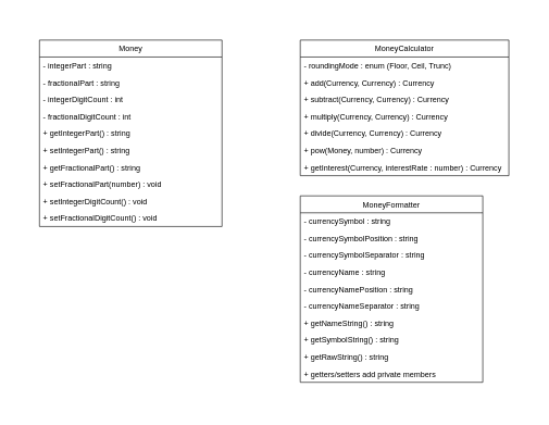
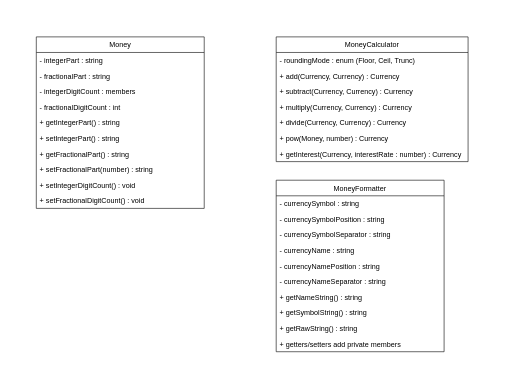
  <mxCell id="0" />
  <mxCell id="1" parent="0" />
  <mxCell id="2" value="" style="rounded=0;whiteSpace=wrap;html=1;fillColor=default;strokeColor=none;movable=0;resizable=0;rotatable=0;deletable=0;editable=0;locked=1;connectable=0;" vertex="1" parent="1"><mxGeometry width="800" height="610" as="geometry" x="20" y="20" /></mxCell>
  <mxCell id="3" value="Money" style="swimlane;fontStyle=0;childLayout=stackLayout;horizontal=1;startSize=26;fillColor=none;horizontalStack=0;resizeParent=1;resizeParentMax=0;resizeLast=0;collapsible=1;marginBottom=0;" vertex="1" parent="1"><mxGeometry x="60" y="61" width="280" height="286" as="geometry" /></mxCell>
  <mxCell id="4" value="- integerPart : string" style="text;strokeColor=none;fillColor=none;align=left;verticalAlign=top;spacingLeft=4;spacingRight=4;overflow=hidden;rotatable=0;points=[[0,0.5],[1,0.5]];portConstraint=eastwest;" vertex="1" parent="3"><mxGeometry y="26" width="280" height="26" as="geometry" /></mxCell>
  <mxCell id="5" value="- fractionalPart : string" style="text;strokeColor=none;fillColor=none;align=left;verticalAlign=top;spacingLeft=4;spacingRight=4;overflow=hidden;rotatable=0;points=[[0,0.5],[1,0.5]];portConstraint=eastwest;" vertex="1" parent="3"><mxGeometry y="52" width="280" height="26" as="geometry" /></mxCell>
- <mxCell id="6" value="- integerDigitCount : int" style="text;strokeColor=none;fillColor=none;align=left;verticalAlign=top;spacingLeft=4;spacingRight=4;overflow=hidden;rotatable=0;points=[[0,0.5],[1,0.5]];portConstraint=eastwest;" vertex="1" parent="3"><mxGeometry y="78" width="280" height="26" as="geometry" /></mxCell>
+ <mxCell id="6" value="- integerDigitCount : members" style="text;strokeColor=none;fillColor=none;align=left;verticalAlign=top;spacingLeft=4;spacingRight=4;overflow=hidden;rotatable=0;points=[[0,0.5],[1,0.5]];portConstraint=eastwest;" vertex="1" parent="3"><mxGeometry y="78" width="280" height="26" as="geometry" /></mxCell>
  <mxCell id="7" value="- fractionalDigitCount : int" style="text;strokeColor=none;fillColor=none;align=left;verticalAlign=top;spacingLeft=4;spacingRight=4;overflow=hidden;rotatable=0;points=[[0,0.5],[1,0.5]];portConstraint=eastwest;" vertex="1" parent="3"><mxGeometry y="104" width="280" height="26" as="geometry" /></mxCell>
  <mxCell id="8" value="+ getIntegerPart() : string" style="text;strokeColor=none;fillColor=none;align=left;verticalAlign=top;spacingLeft=4;spacingRight=4;overflow=hidden;rotatable=0;points=[[0,0.5],[1,0.5]];portConstraint=eastwest;" vertex="1" parent="3"><mxGeometry y="130" width="280" height="26" as="geometry" /></mxCell>
  <mxCell id="9" value="+ setIntegerPart() : string" style="text;strokeColor=none;fillColor=none;align=left;verticalAlign=top;spacingLeft=4;spacingRight=4;overflow=hidden;rotatable=0;points=[[0,0.5],[1,0.5]];portConstraint=eastwest;" vertex="1" parent="3"><mxGeometry y="156" width="280" height="26" as="geometry" /></mxCell>
  <mxCell id="10" value="+ getFractionalPart() : string" style="text;strokeColor=none;fillColor=none;align=left;verticalAlign=top;spacingLeft=4;spacingRight=4;overflow=hidden;rotatable=0;points=[[0,0.5],[1,0.5]];portConstraint=eastwest;" vertex="1" parent="3"><mxGeometry y="182" width="280" height="26" as="geometry" /></mxCell>
- <mxCell id="11" value="+ setFractionalPart(number) : void" style="text;strokeColor=none;fillColor=none;align=left;verticalAlign=top;spacingLeft=4;spacingRight=4;overflow=hidden;rotatable=0;points=[[0,0.5],[1,0.5]];portConstraint=eastwest;" vertex="1" parent="3"><mxGeometry y="208" width="280" height="26" as="geometry" /></mxCell>
+ <mxCell id="11" value="+ setFractionalPart(number) : string" style="text;strokeColor=none;fillColor=none;align=left;verticalAlign=top;spacingLeft=4;spacingRight=4;overflow=hidden;rotatable=0;points=[[0,0.5],[1,0.5]];portConstraint=eastwest;" vertex="1" parent="3"><mxGeometry y="208" width="280" height="26" as="geometry" /></mxCell>
  <mxCell id="12" value="+ setIntegerDigitCount() : void" style="text;strokeColor=none;fillColor=none;align=left;verticalAlign=top;spacingLeft=4;spacingRight=4;overflow=hidden;rotatable=0;points=[[0,0.5],[1,0.5]];portConstraint=eastwest;" vertex="1" parent="3"><mxGeometry y="234" width="280" height="26" as="geometry" /></mxCell>
  <mxCell id="13" value="+ setFractionalDigitCount() : void" style="text;strokeColor=none;fillColor=none;align=left;verticalAlign=top;spacingLeft=4;spacingRight=4;overflow=hidden;rotatable=0;points=[[0,0.5],[1,0.5]];portConstraint=eastwest;" vertex="1" parent="3"><mxGeometry y="260" width="280" height="26" as="geometry" /></mxCell>
  <mxCell id="14" value="MoneyFormatter" style="swimlane;fontStyle=0;childLayout=stackLayout;horizontal=1;startSize=26;fillColor=none;horizontalStack=0;resizeParent=1;resizeParentMax=0;resizeLast=0;collapsible=1;marginBottom=0;" vertex="1" parent="1"><mxGeometry x="460" y="300" width="280" height="286" as="geometry" /></mxCell>
  <mxCell id="15" value="- currencySymbol : string" style="text;strokeColor=none;fillColor=none;align=left;verticalAlign=top;spacingLeft=4;spacingRight=4;overflow=hidden;rotatable=0;points=[[0,0.5],[1,0.5]];portConstraint=eastwest;" vertex="1" parent="14"><mxGeometry y="26" width="280" height="26" as="geometry" /></mxCell>
  <mxCell id="16" value="- currencySymbolPosition : string" style="text;strokeColor=none;fillColor=none;align=left;verticalAlign=top;spacingLeft=4;spacingRight=4;overflow=hidden;rotatable=0;points=[[0,0.5],[1,0.5]];portConstraint=eastwest;" vertex="1" parent="14"><mxGeometry y="52" width="280" height="26" as="geometry" /></mxCell>
  <mxCell id="17" value="- currencySymbolSeparator : string" style="text;strokeColor=none;fillColor=none;align=left;verticalAlign=top;spacingLeft=4;spacingRight=4;overflow=hidden;rotatable=0;points=[[0,0.5],[1,0.5]];portConstraint=eastwest;" vertex="1" parent="14"><mxGeometry y="78" width="280" height="26" as="geometry" /></mxCell>
  <mxCell id="18" value="- currencyName : string" style="text;strokeColor=none;fillColor=none;align=left;verticalAlign=top;spacingLeft=4;spacingRight=4;overflow=hidden;rotatable=0;points=[[0,0.5],[1,0.5]];portConstraint=eastwest;" vertex="1" parent="14"><mxGeometry y="104" width="280" height="26" as="geometry" /></mxCell>
  <mxCell id="19" value="- currencyNamePosition : string" style="text;strokeColor=none;fillColor=none;align=left;verticalAlign=top;spacingLeft=4;spacingRight=4;overflow=hidden;rotatable=0;points=[[0,0.5],[1,0.5]];portConstraint=eastwest;" vertex="1" parent="14"><mxGeometry y="130" width="280" height="26" as="geometry" /></mxCell>
  <mxCell id="20" value="- currencyNameSeparator : string" style="text;strokeColor=none;fillColor=none;align=left;verticalAlign=top;spacingLeft=4;spacingRight=4;overflow=hidden;rotatable=0;points=[[0,0.5],[1,0.5]];portConstraint=eastwest;" vertex="1" parent="14"><mxGeometry y="156" width="280" height="26" as="geometry" /></mxCell>
  <mxCell id="21" value="+ getNameString() : string" style="text;strokeColor=none;fillColor=none;align=left;verticalAlign=top;spacingLeft=4;spacingRight=4;overflow=hidden;rotatable=0;points=[[0,0.5],[1,0.5]];portConstraint=eastwest;" vertex="1" parent="14"><mxGeometry y="182" width="280" height="26" as="geometry" /></mxCell>
  <mxCell id="22" value="+ getSymbolString() : string" style="text;strokeColor=none;fillColor=none;align=left;verticalAlign=top;spacingLeft=4;spacingRight=4;overflow=hidden;rotatable=0;points=[[0,0.5],[1,0.5]];portConstraint=eastwest;" vertex="1" parent="14"><mxGeometry y="208" width="280" height="26" as="geometry" /></mxCell>
  <mxCell id="23" value="+ getRawString() : string" style="text;strokeColor=none;fillColor=none;align=left;verticalAlign=top;spacingLeft=4;spacingRight=4;overflow=hidden;rotatable=0;points=[[0,0.5],[1,0.5]];portConstraint=eastwest;" vertex="1" parent="14"><mxGeometry y="234" width="280" height="26" as="geometry" /></mxCell>
  <mxCell id="24" value="+ getters/setters add private members" style="text;strokeColor=none;fillColor=none;align=left;verticalAlign=top;spacingLeft=4;spacingRight=4;overflow=hidden;rotatable=0;points=[[0,0.5],[1,0.5]];portConstraint=eastwest;" vertex="1" parent="14"><mxGeometry y="260" width="280" height="26" as="geometry" /></mxCell>
  <mxCell id="25" value="MoneyCalculator" style="swimlane;fontStyle=0;childLayout=stackLayout;horizontal=1;startSize=26;fillColor=none;horizontalStack=0;resizeParent=1;resizeParentMax=0;resizeLast=0;collapsible=1;marginBottom=0;" vertex="1" parent="1"><mxGeometry x="460" y="61" width="320" height="208" as="geometry" /></mxCell>
  <mxCell id="26" value="- roundingMode : enum (Floor, Ceil, Trunc)" style="text;strokeColor=none;fillColor=none;align=left;verticalAlign=top;spacingLeft=4;spacingRight=4;overflow=hidden;rotatable=0;points=[[0,0.5],[1,0.5]];portConstraint=eastwest;" vertex="1" parent="25"><mxGeometry y="26" width="320" height="26" as="geometry" /></mxCell>
  <mxCell id="27" value="+ add(Currency, Currency) : Currency" style="text;strokeColor=none;fillColor=none;align=left;verticalAlign=top;spacingLeft=4;spacingRight=4;overflow=hidden;rotatable=0;points=[[0,0.5],[1,0.5]];portConstraint=eastwest;" vertex="1" parent="25"><mxGeometry y="52" width="320" height="26" as="geometry" /></mxCell>
  <mxCell id="28" value="+ subtract(Currency, Currency) : Currency" style="text;strokeColor=none;fillColor=none;align=left;verticalAlign=top;spacingLeft=4;spacingRight=4;overflow=hidden;rotatable=0;points=[[0,0.5],[1,0.5]];portConstraint=eastwest;" vertex="1" parent="25"><mxGeometry y="78" width="320" height="26" as="geometry" /></mxCell>
  <mxCell id="29" value="+ multiply(Currency, Currency) : Currency" style="text;strokeColor=none;fillColor=none;align=left;verticalAlign=top;spacingLeft=4;spacingRight=4;overflow=hidden;rotatable=0;points=[[0,0.5],[1,0.5]];portConstraint=eastwest;" vertex="1" parent="25"><mxGeometry y="104" width="320" height="26" as="geometry" /></mxCell>
  <mxCell id="30" value="+ divide(Currency, Currency) : Currency" style="text;strokeColor=none;fillColor=none;align=left;verticalAlign=top;spacingLeft=4;spacingRight=4;overflow=hidden;rotatable=0;points=[[0,0.5],[1,0.5]];portConstraint=eastwest;" vertex="1" parent="25"><mxGeometry y="130" width="320" height="26" as="geometry" /></mxCell>
  <mxCell id="31" value="+ pow(Money, number) : Currency" style="text;strokeColor=none;fillColor=none;align=left;verticalAlign=top;spacingLeft=4;spacingRight=4;overflow=hidden;rotatable=0;points=[[0,0.5],[1,0.5]];portConstraint=eastwest;" vertex="1" parent="25"><mxGeometry y="156" width="320" height="26" as="geometry" /></mxCell>
  <mxCell id="32" value="+ getInterest(Currency, interestRate : number) : Currency" style="text;strokeColor=none;fillColor=none;align=left;verticalAlign=top;spacingLeft=4;spacingRight=4;overflow=hidden;rotatable=0;points=[[0,0.5],[1,0.5]];portConstraint=eastwest;" vertex="1" parent="25"><mxGeometry y="182" width="320" height="26" as="geometry" /></mxCell>
